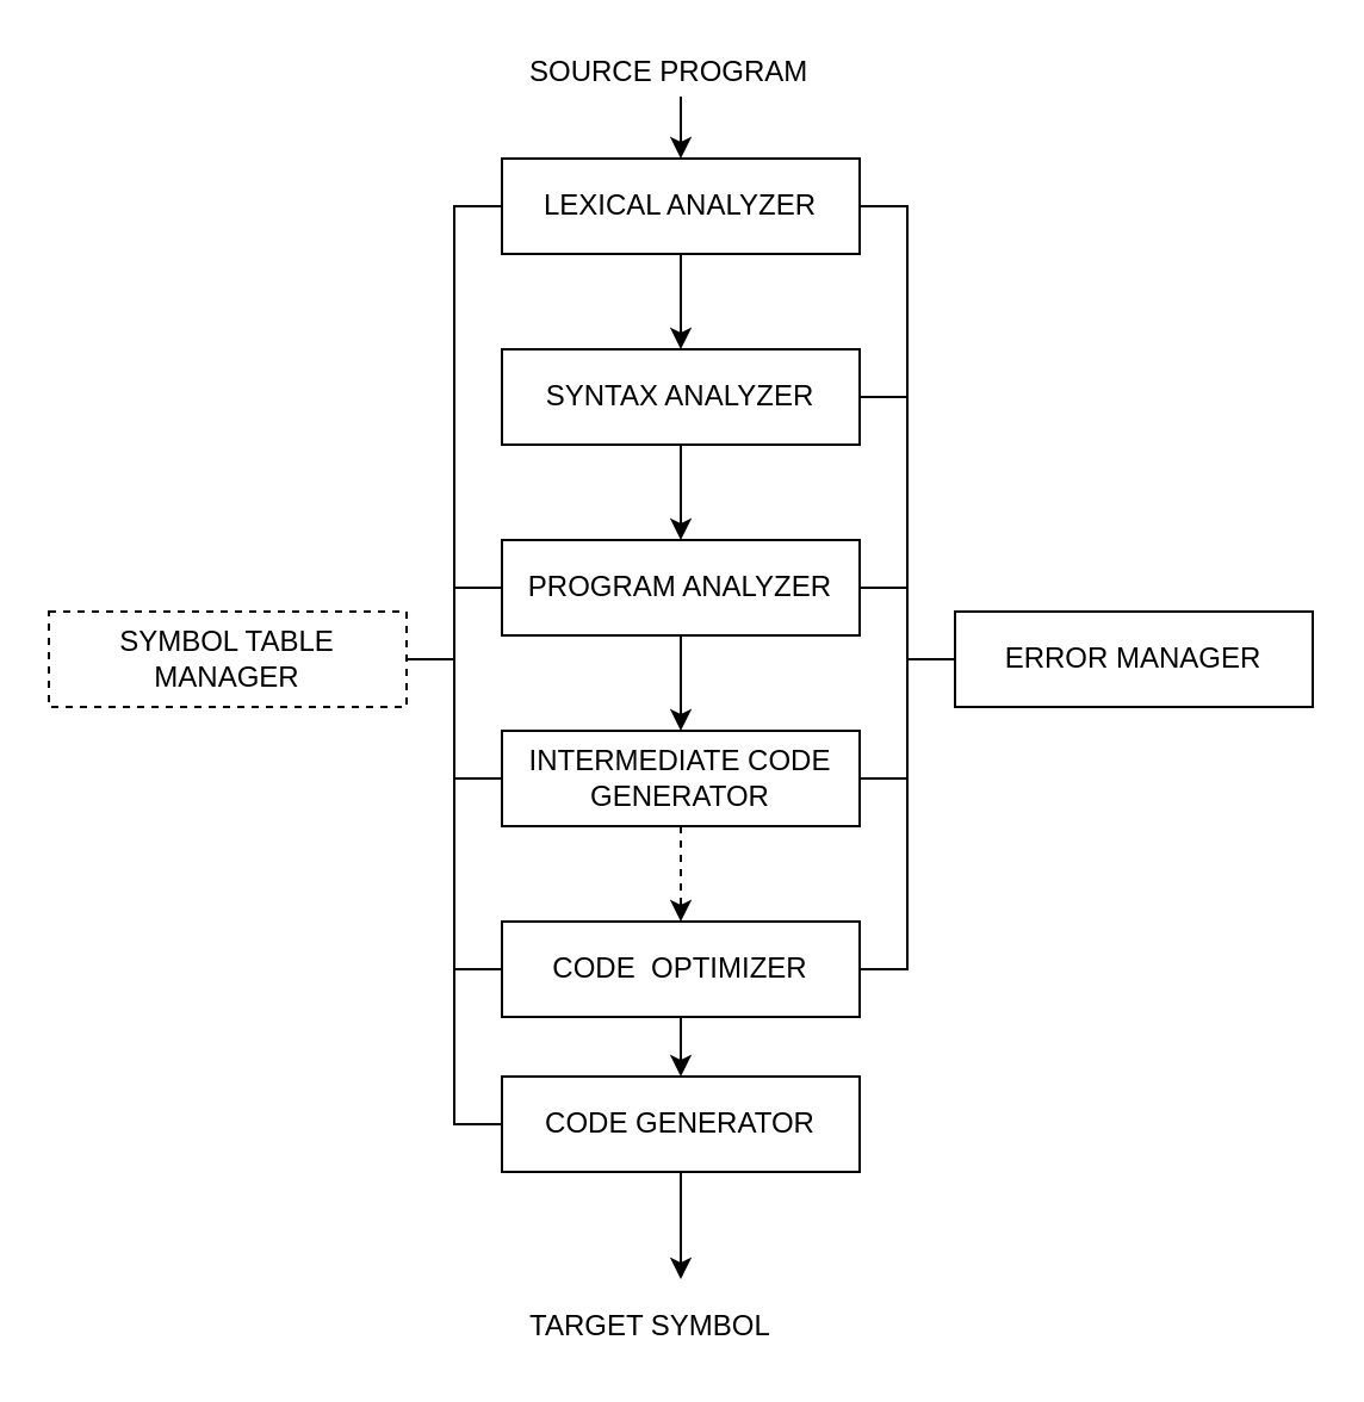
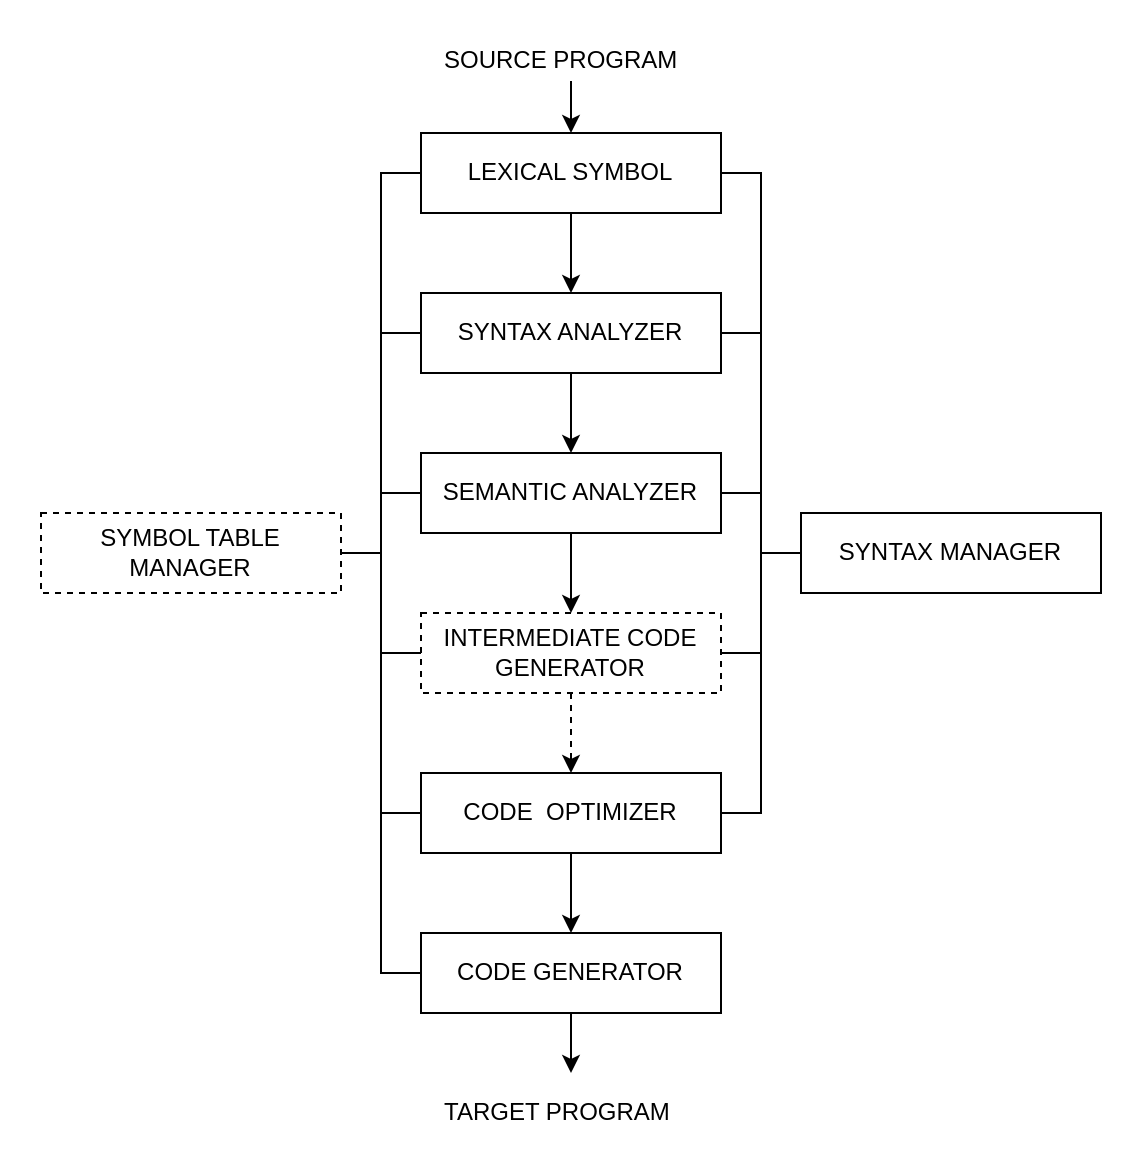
  <mxCell id="0" />
  <mxCell id="1" parent="0" />
  <mxCell id="2" style="edgeStyle=orthogonalEdgeStyle;rounded=0;orthogonalLoop=1;jettySize=auto;html=1;entryX=0.5;entryY=0;entryDx=0;entryDy=0;" edge="1" parent="1" source="3" target="5"><mxGeometry relative="1" as="geometry" /></mxCell>
- <mxCell id="3" value="LEXICAL ANALYZER" style="rounded=0;whiteSpace=wrap;html=1;" vertex="1" parent="1"><mxGeometry x="210" y="66" width="150" height="40" as="geometry" /></mxCell>
+ <mxCell id="3" value="LEXICAL SYMBOL" style="rounded=0;whiteSpace=wrap;html=1;" vertex="1" parent="1"><mxGeometry x="210" y="66" width="150" height="40" as="geometry" /></mxCell>
  <mxCell id="4" style="edgeStyle=orthogonalEdgeStyle;rounded=0;orthogonalLoop=1;jettySize=auto;html=1;entryX=0.5;entryY=0;entryDx=0;entryDy=0;" edge="1" parent="1" source="5" target="7"><mxGeometry relative="1" as="geometry" /></mxCell>
  <mxCell id="5" value="SYNTAX ANALYZER" style="rounded=0;whiteSpace=wrap;html=1;" vertex="1" parent="1"><mxGeometry x="210" y="146" width="150" height="40" as="geometry" /></mxCell>
  <mxCell id="6" value="" style="edgeStyle=orthogonalEdgeStyle;rounded=0;orthogonalLoop=1;jettySize=auto;html=1;" edge="1" parent="1" source="7" target="9"><mxGeometry relative="1" as="geometry" /></mxCell>
- <mxCell id="7" value="PROGRAM ANALYZER" style="rounded=0;whiteSpace=wrap;html=1;" vertex="1" parent="1"><mxGeometry x="210" y="226" width="150" height="40" as="geometry" /></mxCell>
+ <mxCell id="7" value="SEMANTIC ANALYZER" style="rounded=0;whiteSpace=wrap;html=1;" vertex="1" parent="1"><mxGeometry x="210" y="226" width="150" height="40" as="geometry" /></mxCell>
  <mxCell id="8" value="" style="edgeStyle=orthogonalEdgeStyle;rounded=0;orthogonalLoop=1;jettySize=auto;html=1;dashed=1;" edge="1" parent="1" source="9" target="11"><mxGeometry relative="1" as="geometry" /></mxCell>
- <mxCell id="9" value="INTERMEDIATE CODE GENERATOR" style="rounded=0;whiteSpace=wrap;html=1;" vertex="1" parent="1"><mxGeometry x="210" y="306" width="150" height="40" as="geometry" /></mxCell>
+ <mxCell id="9" value="INTERMEDIATE CODE GENERATOR" style="rounded=0;whiteSpace=wrap;html=1;dashed=1;" vertex="1" parent="1"><mxGeometry x="210" y="306" width="150" height="40" as="geometry" /></mxCell>
  <mxCell id="10" value="" style="edgeStyle=orthogonalEdgeStyle;rounded=0;orthogonalLoop=1;jettySize=auto;html=1;" edge="1" parent="1" source="11" target="13"><mxGeometry relative="1" as="geometry" /></mxCell>
  <mxCell id="11" value="CODE&amp;nbsp; OPTIMIZER" style="rounded=0;whiteSpace=wrap;html=1;" vertex="1" parent="1"><mxGeometry x="210" y="386" width="150" height="40" as="geometry" /></mxCell>
  <mxCell id="12" style="edgeStyle=orthogonalEdgeStyle;rounded=0;orthogonalLoop=1;jettySize=auto;html=1;" edge="1" parent="1" source="13"><mxGeometry relative="1" as="geometry"><mxPoint x="285" y="536" as="targetPoint" /></mxGeometry></mxCell>
- <mxCell id="13" value="CODE GENERATOR" style="rounded=0;whiteSpace=wrap;html=1;" vertex="1" parent="1"><mxGeometry x="210" y="451" width="150" height="40" as="geometry" /></mxCell>
+ <mxCell id="13" value="CODE GENERATOR" style="rounded=0;whiteSpace=wrap;html=1;" vertex="1" parent="1"><mxGeometry x="210" y="466" width="150" height="40" as="geometry" /></mxCell>
  <mxCell id="14" style="edgeStyle=orthogonalEdgeStyle;rounded=0;orthogonalLoop=1;jettySize=auto;html=1;entryX=0;entryY=0.5;entryDx=0;entryDy=0;endArrow=none;endFill=0;" edge="1" parent="1" source="20" target="3"><mxGeometry relative="1" as="geometry" /></mxCell>
+ <mxCell id="15" style="edgeStyle=orthogonalEdgeStyle;rounded=0;orthogonalLoop=1;jettySize=auto;html=1;entryX=0;entryY=0.5;entryDx=0;entryDy=0;endArrow=none;endFill=0;" edge="1" parent="1" source="20" target="5"><mxGeometry relative="1" as="geometry" /></mxCell>
  <mxCell id="16" style="edgeStyle=orthogonalEdgeStyle;rounded=0;orthogonalLoop=1;jettySize=auto;html=1;entryX=0;entryY=0.5;entryDx=0;entryDy=0;endArrow=none;endFill=0;" edge="1" parent="1" source="20" target="7"><mxGeometry relative="1" as="geometry" /></mxCell>
  <mxCell id="17" style="edgeStyle=orthogonalEdgeStyle;rounded=0;orthogonalLoop=1;jettySize=auto;html=1;entryX=0;entryY=0.5;entryDx=0;entryDy=0;endArrow=none;endFill=0;" edge="1" parent="1" source="20" target="9"><mxGeometry relative="1" as="geometry" /></mxCell>
  <mxCell id="18" style="edgeStyle=orthogonalEdgeStyle;rounded=0;orthogonalLoop=1;jettySize=auto;html=1;entryX=0;entryY=0.5;entryDx=0;entryDy=0;endArrow=none;endFill=0;" edge="1" parent="1" source="20" target="11"><mxGeometry relative="1" as="geometry" /></mxCell>
  <mxCell id="19" style="edgeStyle=orthogonalEdgeStyle;rounded=0;orthogonalLoop=1;jettySize=auto;html=1;entryX=0;entryY=0.5;entryDx=0;entryDy=0;endArrow=none;endFill=0;" edge="1" parent="1" source="20" target="13"><mxGeometry relative="1" as="geometry" /></mxCell>
  <mxCell id="20" value="SYMBOL TABLE MANAGER" style="rounded=0;whiteSpace=wrap;html=1;dashed=1;" vertex="1" parent="1"><mxGeometry x="20" y="256" width="150" height="40" as="geometry" /></mxCell>
  <mxCell id="21" style="edgeStyle=orthogonalEdgeStyle;rounded=0;orthogonalLoop=1;jettySize=auto;html=1;entryX=1;entryY=0.5;entryDx=0;entryDy=0;endArrow=none;endFill=0;" edge="1" parent="1" source="26" target="3"><mxGeometry relative="1" as="geometry" /></mxCell>
  <mxCell id="22" style="edgeStyle=orthogonalEdgeStyle;rounded=0;orthogonalLoop=1;jettySize=auto;html=1;entryX=1;entryY=0.5;entryDx=0;entryDy=0;endArrow=none;endFill=0;" edge="1" parent="1" source="26" target="5"><mxGeometry relative="1" as="geometry" /></mxCell>
  <mxCell id="23" style="edgeStyle=orthogonalEdgeStyle;rounded=0;orthogonalLoop=1;jettySize=auto;html=1;entryX=1;entryY=0.5;entryDx=0;entryDy=0;endArrow=none;endFill=0;" edge="1" parent="1" source="26" target="7"><mxGeometry relative="1" as="geometry" /></mxCell>
  <mxCell id="24" style="edgeStyle=orthogonalEdgeStyle;rounded=0;orthogonalLoop=1;jettySize=auto;html=1;entryX=1;entryY=0.5;entryDx=0;entryDy=0;endArrow=none;endFill=0;" edge="1" parent="1" source="26" target="9"><mxGeometry relative="1" as="geometry" /></mxCell>
  <mxCell id="25" style="edgeStyle=orthogonalEdgeStyle;rounded=0;orthogonalLoop=1;jettySize=auto;html=1;entryX=1;entryY=0.5;entryDx=0;entryDy=0;endArrow=none;endFill=0;" edge="1" parent="1" source="26" target="11"><mxGeometry relative="1" as="geometry" /></mxCell>
- <mxCell id="26" value="ERROR MANAGER" style="rounded=0;whiteSpace=wrap;html=1;" vertex="1" parent="1"><mxGeometry x="400" y="256" width="150" height="40" as="geometry" /></mxCell>
+ <mxCell id="26" value="SYNTAX MANAGER" style="rounded=0;whiteSpace=wrap;html=1;" vertex="1" parent="1"><mxGeometry x="400" y="256" width="150" height="40" as="geometry" /></mxCell>
  <mxCell id="27" style="edgeStyle=orthogonalEdgeStyle;rounded=0;orthogonalLoop=1;jettySize=auto;html=1;entryX=0.5;entryY=0;entryDx=0;entryDy=0;" edge="1" parent="1" source="28" target="3"><mxGeometry relative="1" as="geometry" /></mxCell>
  <mxCell id="28" value="SOURCE PROGRAM" style="text;html=1;resizable=0;points=[];autosize=1;align=left;verticalAlign=top;spacingTop=-4;" vertex="1" parent="1"><mxGeometry x="220" y="20" width="130" height="20" as="geometry" /></mxCell>
- <mxCell id="29" value="TARGET SYMBOL" style="text;html=1;resizable=0;points=[];autosize=1;align=left;verticalAlign=top;spacingTop=-4;" vertex="1" parent="1"><mxGeometry x="220" y="546" width="130" height="20" as="geometry" /></mxCell>
+ <mxCell id="29" value="TARGET PROGRAM" style="text;html=1;resizable=0;points=[];autosize=1;align=left;verticalAlign=top;spacingTop=-4;" vertex="1" parent="1"><mxGeometry x="220" y="546" width="130" height="20" as="geometry" /></mxCell>
